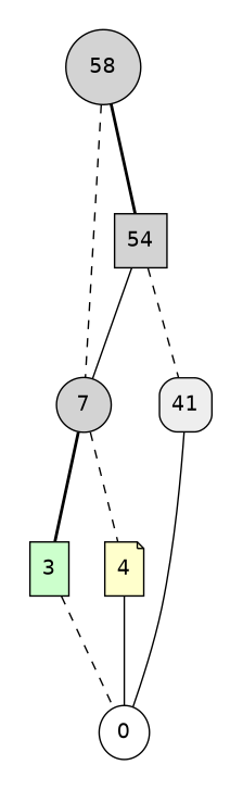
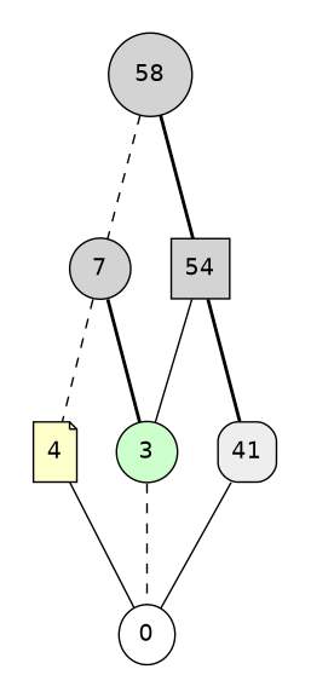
  digraph {
    node [fontname=helvetica shape=box style=filled]
    edge [dir=none labeldistance=1.5 minlen=2 style=dashed]
    n1 [label=0 width=.25 shape="" style=""]
-   n2 [fillcolor="#CCFFCC" label=3 width=.25]
+   n2 [fillcolor="#CCFFCC" label=3 shape=circle width=.25]
    n3 [fillcolor="#FFFFCC" label=4 shape=note width=.25]
    n4 [label=7 shape=circle width=.25]
    n5 [label=54 width=.25]
    n6 [fillcolor="#EEEEEE" label=41 style="filled,rounded" width=.25]
    n7 [label=58 shape=circle width=.25]
    subgraph cluster_1 {
      color=transparent
      n1
    }
    subgraph cluster_2 {
      color=transparent
      n2
    }
    subgraph cluster_3 {
      color=transparent
      n3
    }
    subgraph cluster_4 {
      color=transparent
      n4
    }
    subgraph cluster_5 {
      color=transparent
      n5
    }
    subgraph cluster_6 {
      color=transparent
      n6
    }
    subgraph cluster_7 {
      color=transparent
      n7
    }
    n2 -> n1
    n3 -> n1 [style=solid]
    n4 -> n2 [style=bold]
    n4 -> n3
-   n5 -> n4 [style=solid]
-   n5 -> n6
+   n5 -> n2 [style=solid]
+   n5 -> n6 [style=bold]
    n6 -> n1 [style=solid]
    n7 -> n4
    n7 -> n5 [style=bold]
  }
